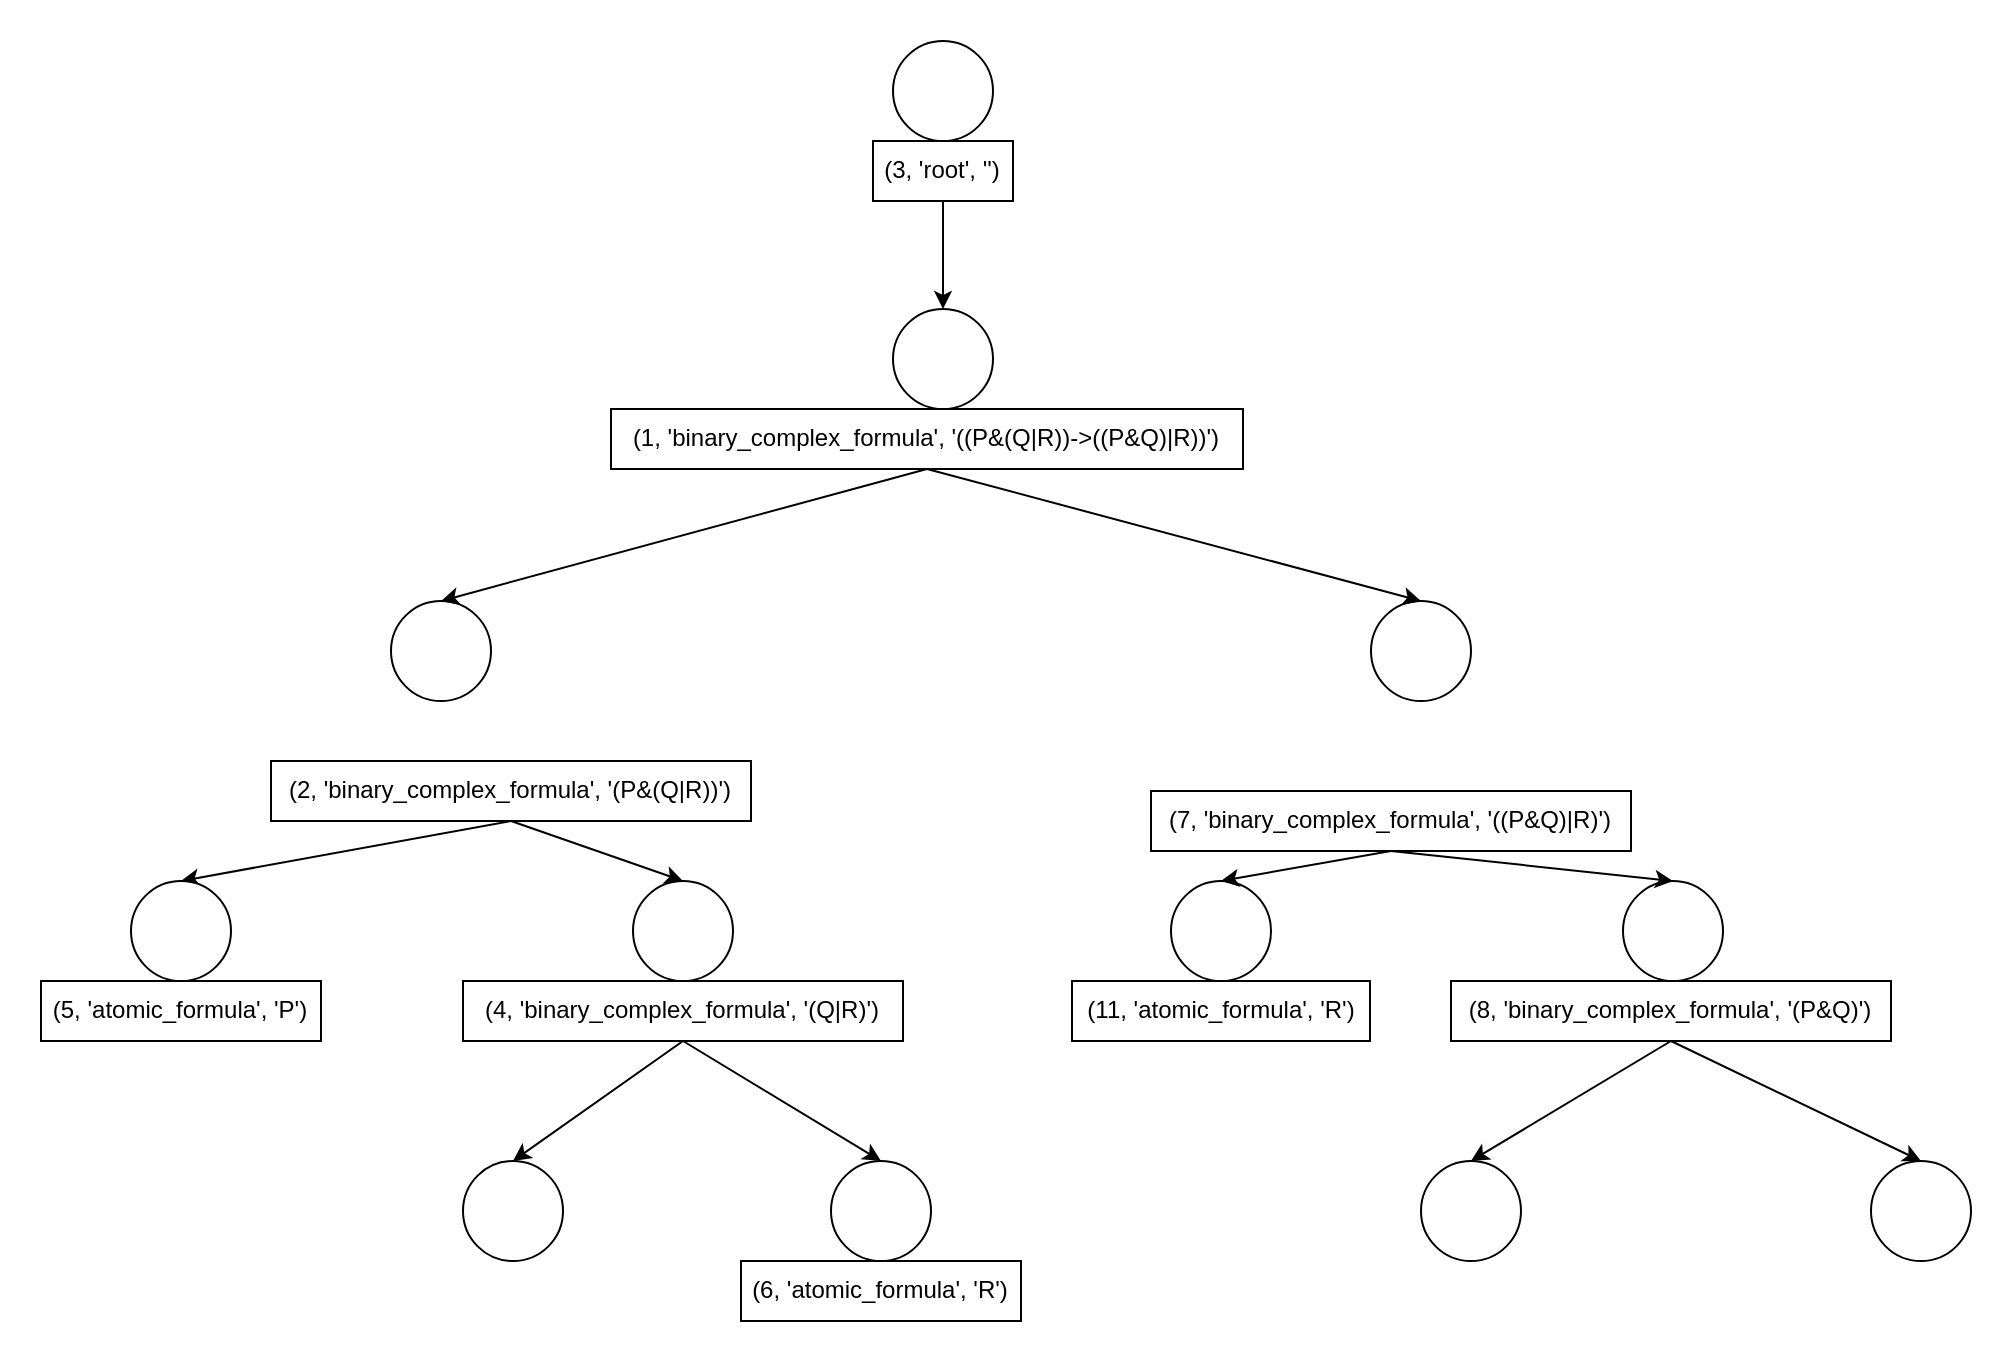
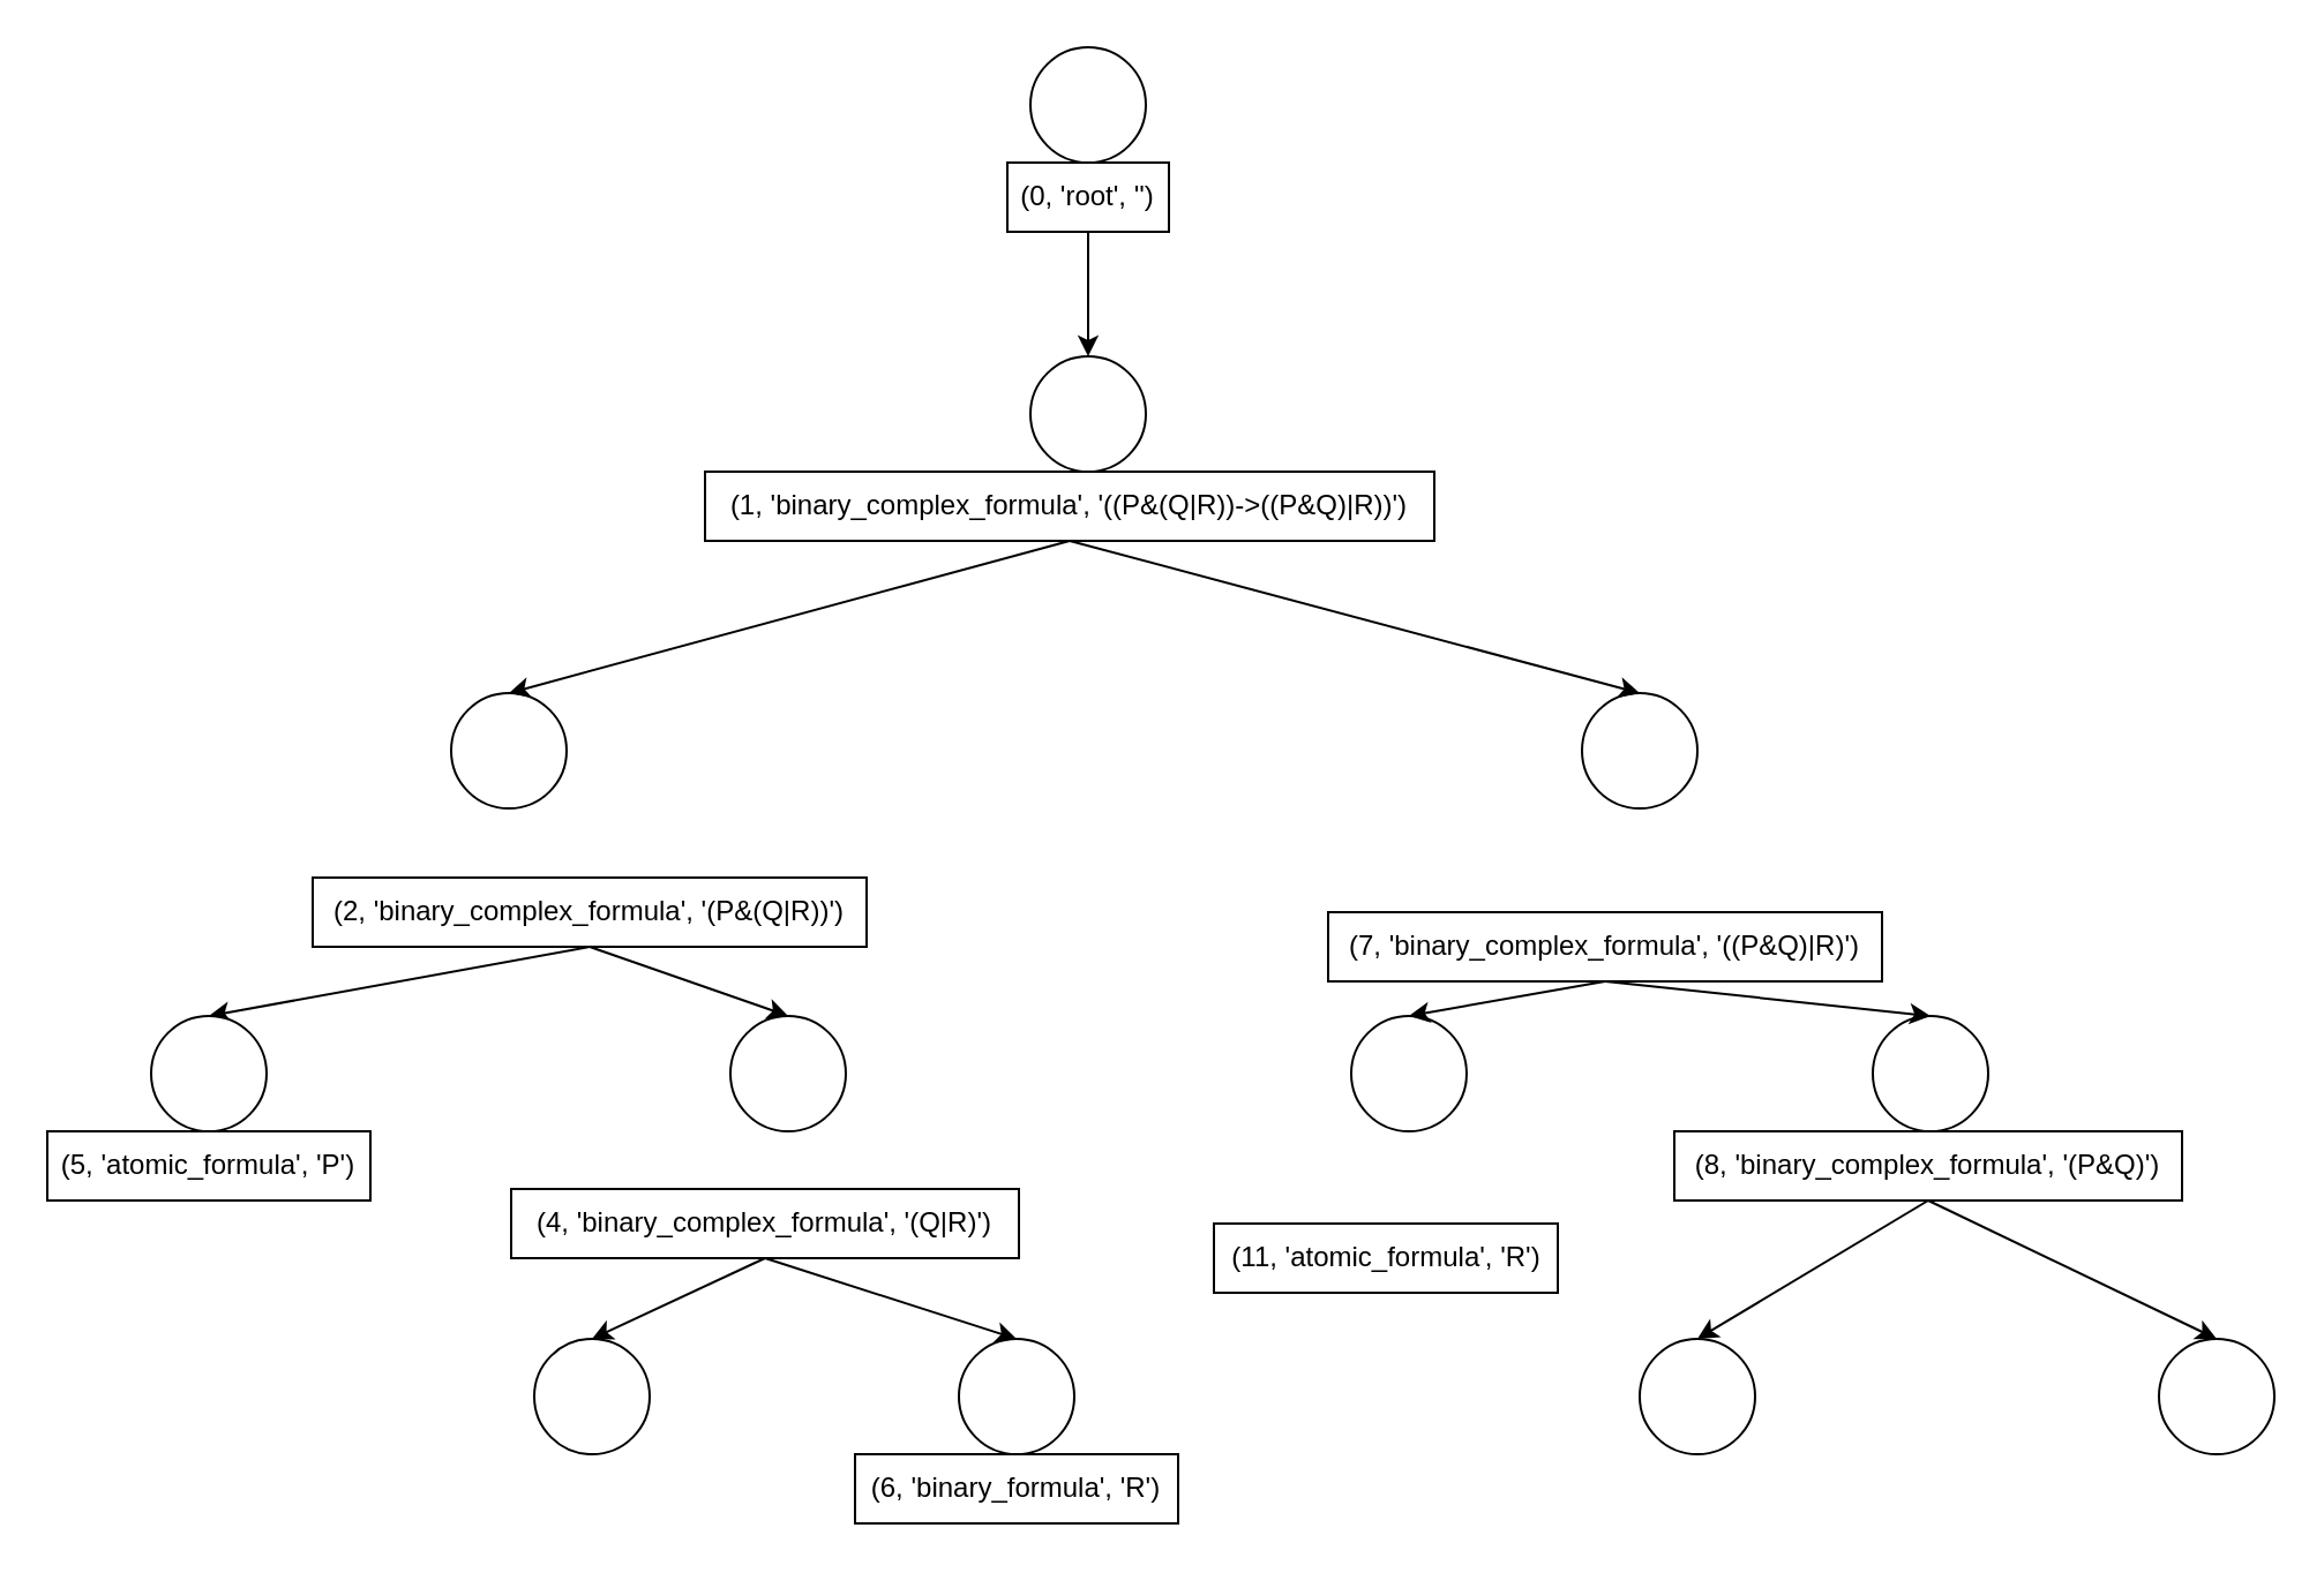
  <mxCell id="0" />
  <mxCell id="1" parent="0" />
  <mxCell id="2" style="rounded=0;orthogonalLoop=1;jettySize=auto;html=1;exitX=0.5;exitY=1;exitDx=0;exitDy=0;entryX=0.5;entryY=0;entryDx=0;entryDy=0;" edge="1" parent="1" source="16" target="4"><mxGeometry relative="1" as="geometry" /></mxCell>
  <mxCell id="3" value="" style="ellipse;whiteSpace=wrap;html=1;aspect=fixed;" vertex="1" parent="1"><mxGeometry x="446" y="20" width="50" height="50" as="geometry" /></mxCell>
  <mxCell id="4" value="" style="ellipse;whiteSpace=wrap;html=1;aspect=fixed;" vertex="1" parent="1"><mxGeometry x="446" y="154" width="50" height="50" as="geometry" /></mxCell>
  <mxCell id="5" value="" style="ellipse;whiteSpace=wrap;html=1;aspect=fixed;" vertex="1" parent="1"><mxGeometry x="685" y="300" width="50" height="50" as="geometry" /></mxCell>
  <mxCell id="6" style="edgeStyle=none;rounded=0;orthogonalLoop=1;jettySize=auto;html=1;exitX=0.5;exitY=1;exitDx=0;exitDy=0;entryX=0.5;entryY=0;entryDx=0;entryDy=0;" edge="1" parent="1" source="24" target="15"><mxGeometry relative="1" as="geometry" /></mxCell>
  <mxCell id="7" style="edgeStyle=none;rounded=0;orthogonalLoop=1;jettySize=auto;html=1;exitX=0.5;exitY=1;exitDx=0;exitDy=0;entryX=0.5;entryY=0;entryDx=0;entryDy=0;" edge="1" parent="1" source="24" target="14"><mxGeometry relative="1" as="geometry" /></mxCell>
  <mxCell id="8" value="" style="ellipse;whiteSpace=wrap;html=1;aspect=fixed;" vertex="1" parent="1"><mxGeometry x="195" y="300" width="50" height="50" as="geometry" /></mxCell>
  <mxCell id="9" value="" style="ellipse;whiteSpace=wrap;html=1;aspect=fixed;" vertex="1" parent="1"><mxGeometry x="415" y="580" width="50" height="50" as="geometry" /></mxCell>
  <mxCell id="10" value="" style="ellipse;whiteSpace=wrap;html=1;aspect=fixed;" vertex="1" parent="1"><mxGeometry x="935" y="580" width="50" height="50" as="geometry" /></mxCell>
  <mxCell id="11" value="" style="ellipse;whiteSpace=wrap;html=1;aspect=fixed;" vertex="1" parent="1"><mxGeometry x="811" y="440" width="50" height="50" as="geometry" /></mxCell>
  <mxCell id="12" value="" style="ellipse;whiteSpace=wrap;html=1;aspect=fixed;" vertex="1" parent="1"><mxGeometry x="585" y="440" width="50" height="50" as="geometry" /></mxCell>
  <mxCell id="13" value="" style="ellipse;whiteSpace=wrap;html=1;aspect=fixed;" vertex="1" parent="1"><mxGeometry x="231" y="580" width="50" height="50" as="geometry" /></mxCell>
  <mxCell id="14" value="" style="ellipse;whiteSpace=wrap;html=1;aspect=fixed;" vertex="1" parent="1"><mxGeometry x="316" y="440" width="50" height="50" as="geometry" /></mxCell>
  <mxCell id="15" value="" style="ellipse;whiteSpace=wrap;html=1;aspect=fixed;" vertex="1" parent="1"><mxGeometry x="65" y="440" width="50" height="50" as="geometry" /></mxCell>
- <mxCell id="16" value="(3, 'root', '')" style="text;whiteSpace=wrap;html=1;fillColor=default;strokeColor=default;align=center;verticalAlign=middle;" vertex="1" parent="1"><mxGeometry x="436" width="70" height="30" as="geometry" y="70" /></mxCell>
+ <mxCell id="16" value="(0, 'root', '')" style="text;whiteSpace=wrap;html=1;fillColor=default;strokeColor=default;align=center;verticalAlign=middle;" vertex="1" parent="1"><mxGeometry x="436" width="70" height="30" as="geometry" y="70" /></mxCell>
  <mxCell id="17" style="edgeStyle=none;rounded=0;orthogonalLoop=1;jettySize=auto;html=1;entryX=0.5;entryY=0;entryDx=0;entryDy=0;exitX=0.5;exitY=1;exitDx=0;exitDy=0;" edge="1" parent="1" source="19" target="8"><mxGeometry relative="1" as="geometry" /></mxCell>
  <mxCell id="18" style="edgeStyle=none;rounded=0;orthogonalLoop=1;jettySize=auto;html=1;exitX=0.5;exitY=1;exitDx=0;exitDy=0;entryX=0.5;entryY=0;entryDx=0;entryDy=0;" edge="1" parent="1" source="19" target="5"><mxGeometry relative="1" as="geometry" /></mxCell>
  <mxCell id="19" value="(1, 'binary_complex_formula', '((P&amp;amp;(Q|R))-&amp;gt;((P&amp;amp;Q)|R))')" style="text;whiteSpace=wrap;html=1;fillColor=default;strokeColor=default;align=center;verticalAlign=middle;" vertex="1" parent="1"><mxGeometry x="305" y="204" width="316" height="30" as="geometry" /></mxCell>
  <mxCell id="20" value="(5, 'atomic_formula', 'P')" style="text;whiteSpace=wrap;html=1;align=center;fillColor=default;strokeColor=default;verticalAlign=middle;" vertex="1" parent="1"><mxGeometry x="20" y="490" width="140" height="30" as="geometry" /></mxCell>
  <mxCell id="21" style="edgeStyle=none;rounded=0;orthogonalLoop=1;jettySize=auto;html=1;exitX=0.5;exitY=1;exitDx=0;exitDy=0;entryX=0.5;entryY=0;entryDx=0;entryDy=0;" edge="1" parent="1" source="23" target="13"><mxGeometry relative="1" as="geometry" /></mxCell>
  <mxCell id="22" style="edgeStyle=none;rounded=0;orthogonalLoop=1;jettySize=auto;html=1;exitX=0.5;exitY=1;exitDx=0;exitDy=0;entryX=0.5;entryY=0;entryDx=0;entryDy=0;" edge="1" parent="1" source="23" target="9"><mxGeometry relative="1" as="geometry" /></mxCell>
- <mxCell id="23" value="(4, 'binary_complex_formula', '(Q|R)')" style="text;whiteSpace=wrap;html=1;fillColor=default;strokeColor=default;align=center;verticalAlign=middle;" vertex="1" parent="1"><mxGeometry x="231" y="490" width="220" height="30" as="geometry" /></mxCell>
+ <mxCell id="23" value="(4, 'binary_complex_formula', '(Q|R)')" style="text;whiteSpace=wrap;html=1;fillColor=default;strokeColor=default;align=center;verticalAlign=middle;" vertex="1" parent="1"><mxGeometry x="221" y="515" width="220" height="30" as="geometry" /></mxCell>
  <mxCell id="24" value="(2, 'binary_complex_formula', '(P&amp;amp;(Q|R))')" style="text;whiteSpace=wrap;html=1;fillColor=default;strokeColor=default;align=center;verticalAlign=middle;" vertex="1" parent="1"><mxGeometry x="135" y="380" width="240" height="30" as="geometry" /></mxCell>
- <mxCell id="25" value="(6, 'atomic_formula', 'R')" style="text;whiteSpace=wrap;html=1;fillColor=default;strokeColor=default;verticalAlign=middle;align=center;" vertex="1" parent="1"><mxGeometry x="370" y="630" width="140" height="30" as="geometry" /></mxCell>
+ <mxCell id="25" value="(6, 'binary_formula', 'R')" style="text;whiteSpace=wrap;html=1;fillColor=default;strokeColor=default;verticalAlign=middle;align=center;" vertex="1" parent="1"><mxGeometry x="370" y="630" width="140" height="30" as="geometry" /></mxCell>
  <mxCell id="26" style="edgeStyle=none;rounded=0;orthogonalLoop=1;jettySize=auto;html=1;exitX=0.5;exitY=1;exitDx=0;exitDy=0;entryX=0.5;entryY=0;entryDx=0;entryDy=0;" edge="1" parent="1" source="28" target="11"><mxGeometry relative="1" as="geometry" /></mxCell>
  <mxCell id="27" style="edgeStyle=none;rounded=0;orthogonalLoop=1;jettySize=auto;html=1;exitX=0.5;exitY=1;exitDx=0;exitDy=0;entryX=0.5;entryY=0;entryDx=0;entryDy=0;" edge="1" parent="1" source="28" target="12"><mxGeometry relative="1" as="geometry" /></mxCell>
  <mxCell id="28" value="(7, 'binary_complex_formula', '((P&amp;amp;Q)|R)')" style="text;whiteSpace=wrap;html=1;align=center;verticalAlign=middle;fillColor=default;strokeColor=default;" vertex="1" parent="1"><mxGeometry x="575" y="395" width="240" height="30" as="geometry" /></mxCell>
  <mxCell id="29" style="edgeStyle=none;rounded=0;orthogonalLoop=1;jettySize=auto;html=1;exitX=0.5;exitY=1;exitDx=0;exitDy=0;entryX=0.5;entryY=0;entryDx=0;entryDy=0;" edge="1" parent="1" source="31" target="32"><mxGeometry relative="1" as="geometry" /></mxCell>
  <mxCell id="30" style="edgeStyle=none;rounded=0;orthogonalLoop=1;jettySize=auto;html=1;exitX=0.5;exitY=1;exitDx=0;exitDy=0;entryX=0.5;entryY=0;entryDx=0;entryDy=0;" edge="1" parent="1" source="31" target="10"><mxGeometry relative="1" as="geometry" /></mxCell>
  <mxCell id="31" value="(8, 'binary_complex_formula', '(P&amp;amp;Q)')" style="text;whiteSpace=wrap;html=1;fillColor=default;strokeColor=default;verticalAlign=middle;align=center;" vertex="1" parent="1"><mxGeometry x="725" y="490" width="220" height="30" as="geometry" /></mxCell>
  <mxCell id="32" value="" style="ellipse;whiteSpace=wrap;html=1;aspect=fixed;" vertex="1" parent="1"><mxGeometry x="710" y="580" width="50" height="50" as="geometry" /></mxCell>
- <mxCell id="33" value="(11, 'atomic_formula', 'R')" style="text;whiteSpace=wrap;html=1;fillColor=default;strokeColor=default;align=center;verticalAlign=middle;" vertex="1" parent="1"><mxGeometry x="535.5" y="490" width="149" height="30" as="geometry" /></mxCell>
+ <mxCell id="33" value="(11, 'atomic_formula', 'R')" style="text;whiteSpace=wrap;html=1;fillColor=default;strokeColor=default;align=center;verticalAlign=middle;" vertex="1" parent="1"><mxGeometry x="525.5" y="530" width="149" height="30" as="geometry" /></mxCell>
